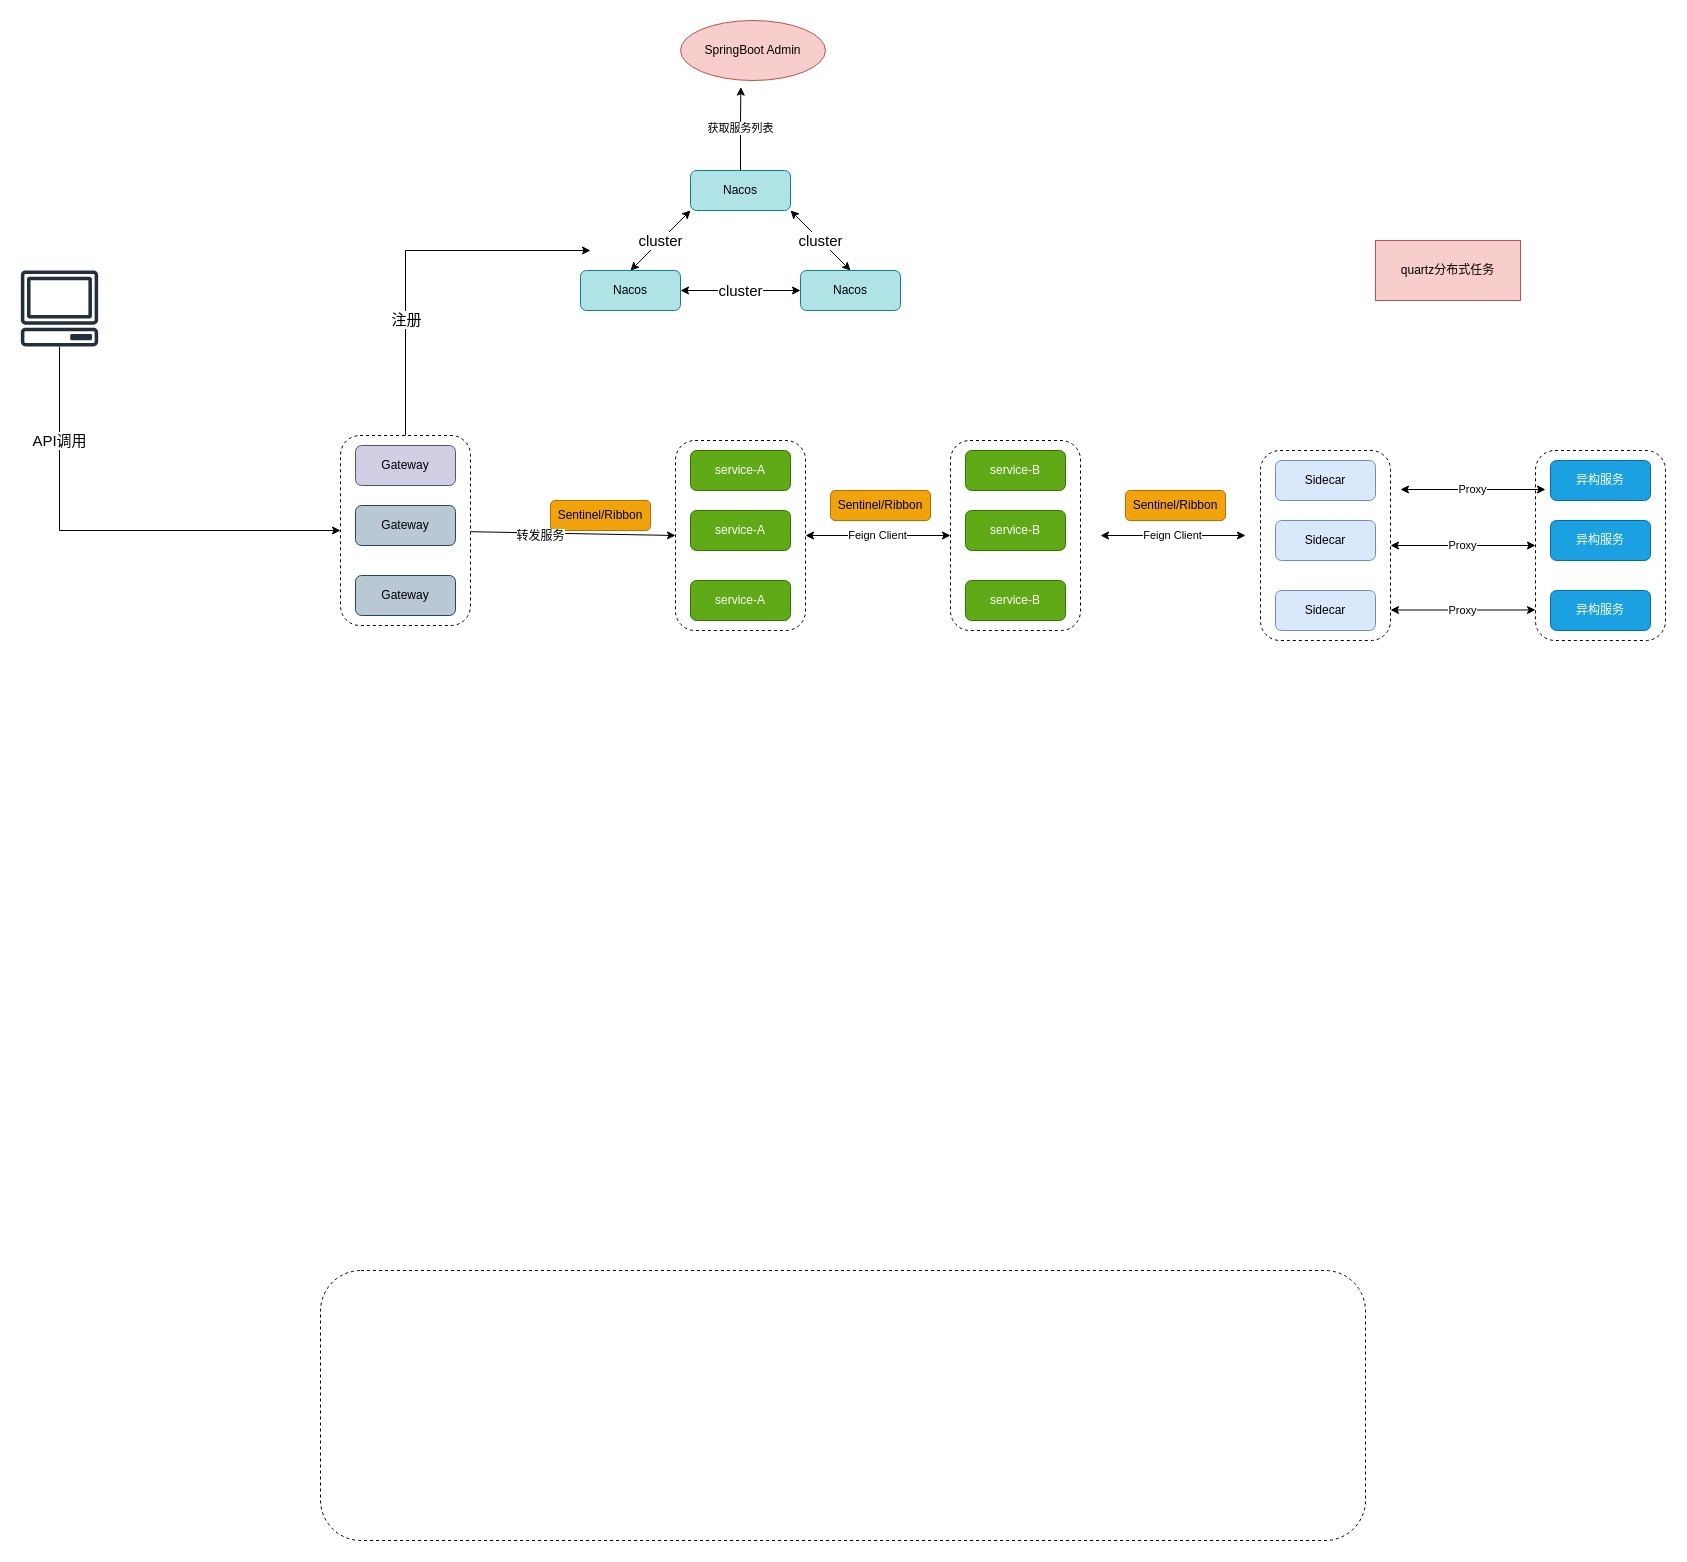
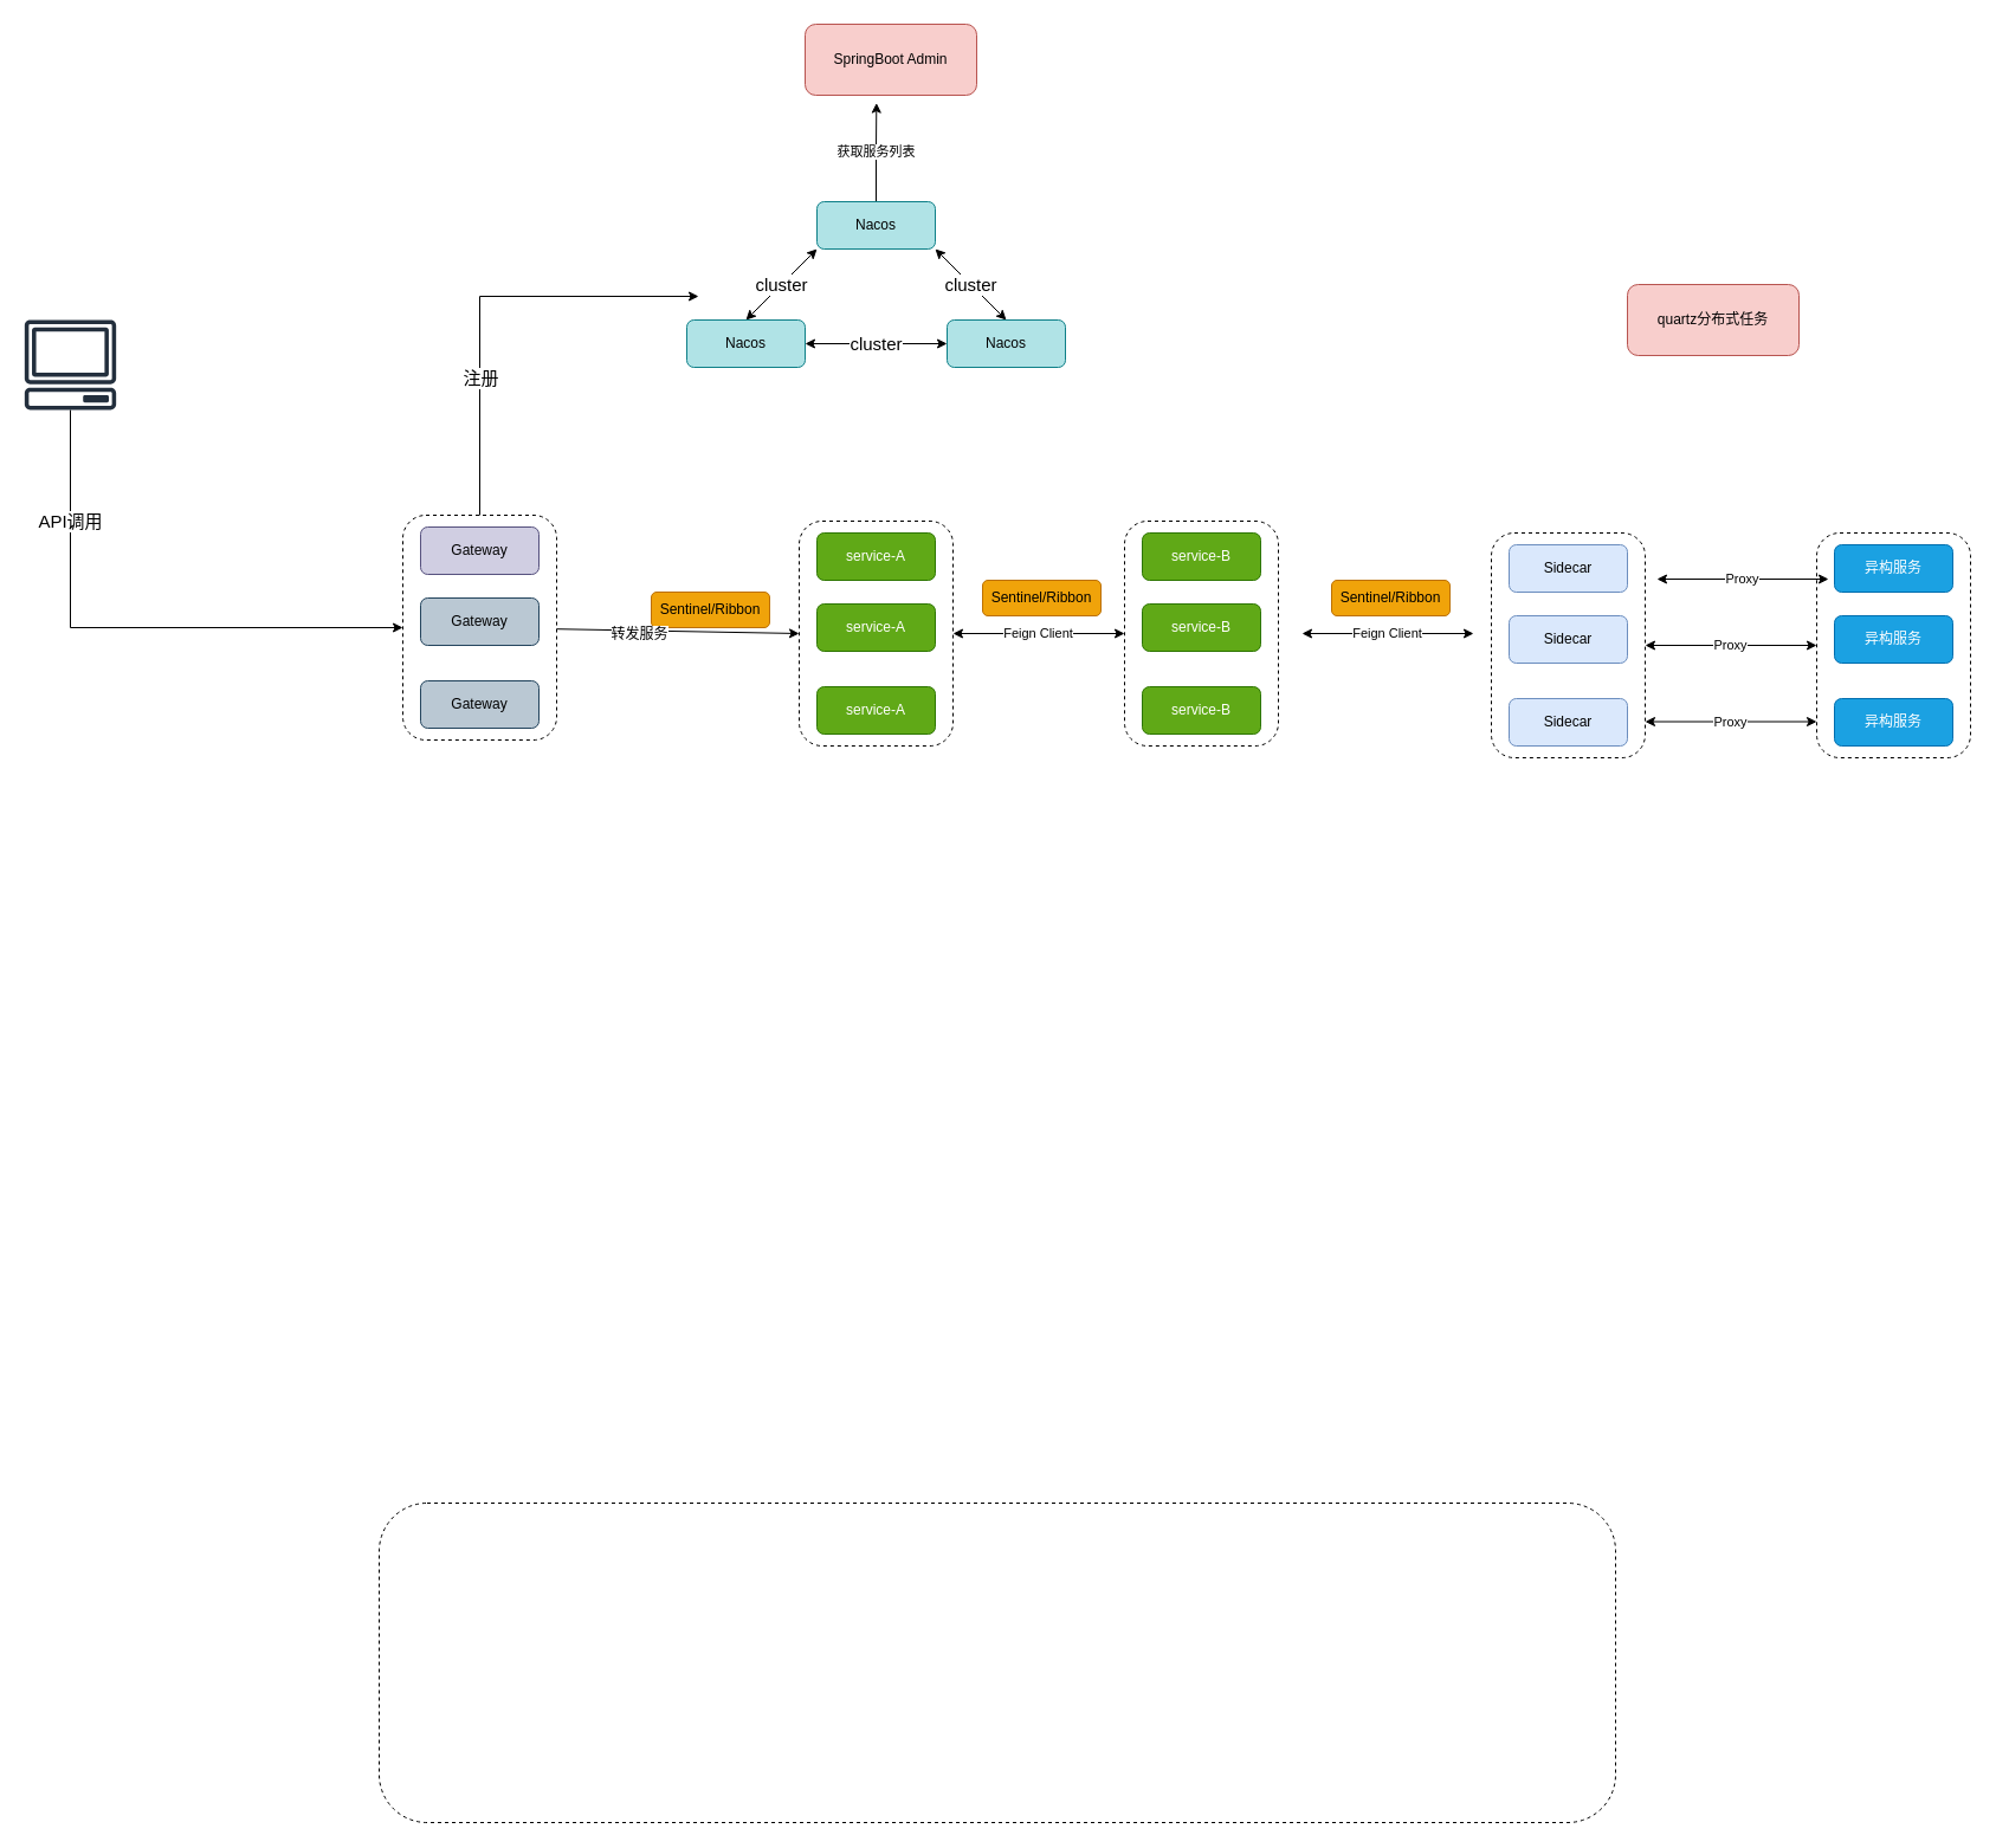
  <mxCell id="0" />
  <mxCell id="1" parent="0" />
  <mxCell id="2" value="service-A" style="rounded=1;whiteSpace=wrap;html=1;fillColor=#60a917;strokeColor=#2D7600;fontColor=#ffffff;" parent="1" vertex="1"><mxGeometry x="690" y="450" width="100" height="40" as="geometry" /></mxCell>
  <mxCell id="3" value="service-A" style="rounded=1;whiteSpace=wrap;html=1;fillColor=#60a917;strokeColor=#2D7600;fontColor=#ffffff;" parent="1" vertex="1"><mxGeometry x="690" y="580" width="100" height="40" as="geometry" /></mxCell>
  <mxCell id="4" value="service-A" style="rounded=1;whiteSpace=wrap;html=1;fillColor=#60a917;strokeColor=#2D7600;fontColor=#ffffff;" parent="1" vertex="1"><mxGeometry x="690" y="510" width="100" height="40" as="geometry" /></mxCell>
  <mxCell id="5" value="service-B" style="rounded=1;whiteSpace=wrap;html=1;fillColor=#60a917;strokeColor=#2D7600;fontColor=#ffffff;" parent="1" vertex="1"><mxGeometry x="965" y="450" width="100" height="40" as="geometry" /></mxCell>
  <mxCell id="6" value="service-B" style="rounded=1;whiteSpace=wrap;html=1;fillColor=#60a917;strokeColor=#2D7600;fontColor=#ffffff;" parent="1" vertex="1"><mxGeometry x="965" y="580" width="100" height="40" as="geometry" /></mxCell>
  <mxCell id="7" value="service-B" style="rounded=1;whiteSpace=wrap;html=1;fillColor=#60a917;strokeColor=#2D7600;fontColor=#ffffff;" parent="1" vertex="1"><mxGeometry x="965" y="510" width="100" height="40" as="geometry" /></mxCell>
  <mxCell id="8" value="" style="rounded=1;whiteSpace=wrap;html=1;fillColor=none;dashed=1;" parent="1" vertex="1"><mxGeometry x="675" y="440" width="130" height="190" as="geometry" /></mxCell>
  <mxCell id="9" value="Feign Client" style="edgeStyle=none;rounded=0;jumpSize=6;orthogonalLoop=1;jettySize=auto;html=1;strokeColor=default;strokeWidth=1;startArrow=classic;" parent="1" source="10" target="8" edge="1"><mxGeometry relative="1" as="geometry" /></mxCell>
  <mxCell id="10" value="" style="rounded=1;whiteSpace=wrap;html=1;fillColor=none;dashed=1;" parent="1" vertex="1"><mxGeometry x="950" y="440" width="130" height="190" as="geometry" /></mxCell>
  <mxCell id="11" value="Sentinel/Ribbon" style="rounded=1;whiteSpace=wrap;html=1;fillColor=#f0a30a;strokeColor=#BD7000;fontColor=#000000;" parent="1" vertex="1"><mxGeometry x="830" y="490" width="100" height="30" as="geometry" /></mxCell>
  <mxCell id="12" value="Feign Client" style="edgeStyle=none;rounded=0;jumpSize=6;orthogonalLoop=1;jettySize=auto;html=1;strokeColor=default;strokeWidth=1;startArrow=classic;" parent="1" edge="1"><mxGeometry relative="1" as="geometry"><mxPoint x="1245" y="535" as="sourcePoint" /><mxPoint x="1100" y="535" as="targetPoint" /></mxGeometry></mxCell>
  <mxCell id="13" value="Sentinel/Ribbon" style="rounded=1;whiteSpace=wrap;html=1;fillColor=#f0a30a;strokeColor=#BD7000;fontColor=#000000;" parent="1" vertex="1"><mxGeometry x="1125" y="490" width="100" height="30" as="geometry" /></mxCell>
  <mxCell id="14" value="Sidecar" style="rounded=1;whiteSpace=wrap;html=1;fillColor=#dae8fc;strokeColor=#6c8ebf;" parent="1" vertex="1"><mxGeometry x="1275" y="460" width="100" height="40" as="geometry" /></mxCell>
  <mxCell id="15" value="Sidecar" style="rounded=1;whiteSpace=wrap;html=1;fillColor=#dae8fc;strokeColor=#6c8ebf;" parent="1" vertex="1"><mxGeometry x="1275" y="590" width="100" height="40" as="geometry" /></mxCell>
  <mxCell id="16" value="Sidecar" style="rounded=1;whiteSpace=wrap;html=1;fillColor=#dae8fc;strokeColor=#6c8ebf;" parent="1" vertex="1"><mxGeometry x="1275" y="520" width="100" height="40" as="geometry" /></mxCell>
  <mxCell id="17" value="异构服务" style="rounded=1;whiteSpace=wrap;html=1;fillColor=#1ba1e2;strokeColor=#006EAF;fontColor=#ffffff;" parent="1" vertex="1"><mxGeometry x="1550" y="460" width="100" height="40" as="geometry" /></mxCell>
  <mxCell id="18" value="异构服务" style="rounded=1;whiteSpace=wrap;html=1;fillColor=#1ba1e2;strokeColor=#006EAF;fontColor=#ffffff;" parent="1" vertex="1"><mxGeometry x="1550" y="590" width="100" height="40" as="geometry" /></mxCell>
  <mxCell id="19" value="异构服务" style="rounded=1;whiteSpace=wrap;html=1;fillColor=#1ba1e2;strokeColor=#006EAF;fontColor=#ffffff;" parent="1" vertex="1"><mxGeometry x="1550" y="520" width="100" height="40" as="geometry" /></mxCell>
  <mxCell id="20" value="" style="rounded=1;whiteSpace=wrap;html=1;fillColor=none;dashed=1;" parent="1" vertex="1"><mxGeometry x="1260" y="450" width="130" height="190" as="geometry" /></mxCell>
  <mxCell id="21" value="Proxy" style="edgeStyle=none;rounded=0;jumpSize=6;orthogonalLoop=1;jettySize=auto;html=1;strokeColor=default;strokeWidth=1;startArrow=classic;" parent="1" source="22" target="20" edge="1"><mxGeometry relative="1" as="geometry" /></mxCell>
  <mxCell id="22" value="" style="rounded=1;whiteSpace=wrap;html=1;fillColor=none;dashed=1;" parent="1" vertex="1"><mxGeometry x="1535" y="450" width="130" height="190" as="geometry" /></mxCell>
  <mxCell id="23" value="Proxy" style="edgeStyle=none;rounded=0;jumpSize=6;orthogonalLoop=1;jettySize=auto;html=1;strokeColor=default;strokeWidth=1;startArrow=classic;" parent="1" edge="1"><mxGeometry relative="1" as="geometry"><mxPoint x="1545" y="489" as="sourcePoint" /><mxPoint x="1400" y="489" as="targetPoint" /></mxGeometry></mxCell>
  <mxCell id="24" value="Proxy" style="edgeStyle=none;rounded=0;jumpSize=6;orthogonalLoop=1;jettySize=auto;html=1;strokeColor=default;strokeWidth=1;startArrow=classic;" parent="1" edge="1"><mxGeometry relative="1" as="geometry"><mxPoint x="1535" y="609.5" as="sourcePoint" /><mxPoint x="1390" y="609.5" as="targetPoint" /></mxGeometry></mxCell>
  <mxCell id="25" value="" style="rounded=1;whiteSpace=wrap;html=1;dashed=1;fillColor=none;" parent="1" vertex="1"><mxGeometry x="320" y="1270" width="1045" height="270" as="geometry" /></mxCell>
  <mxCell id="26" value="Sentinel/Ribbon" style="rounded=1;whiteSpace=wrap;html=1;fillColor=#f0a30a;strokeColor=#BD7000;fontColor=#000000;" parent="1" vertex="1"><mxGeometry x="550" y="500" width="100" height="30" as="geometry" /></mxCell>
  <mxCell id="27" style="edgeStyle=none;rounded=0;jumpSize=6;orthogonalLoop=1;jettySize=auto;html=1;entryX=0;entryY=0.5;entryDx=0;entryDy=0;strokeColor=default;strokeWidth=1;" parent="1" source="31" target="8" edge="1"><mxGeometry relative="1" as="geometry" /></mxCell>
  <mxCell id="28" value="转发服务" style="edgeLabel;html=1;align=center;verticalAlign=middle;resizable=0;points=[];fontSize=12;" parent="27" vertex="1" connectable="0"><mxGeometry x="-0.319" y="-3" relative="1" as="geometry"><mxPoint as="offset" /></mxGeometry></mxCell>
  <mxCell id="29" style="edgeStyle=none;rounded=0;jumpSize=6;orthogonalLoop=1;jettySize=auto;html=1;exitX=0.5;exitY=0;exitDx=0;exitDy=0;fontSize=15;strokeColor=default;strokeWidth=1;" parent="1" source="31" edge="1"><mxGeometry relative="1" as="geometry"><mxPoint x="590" y="250" as="targetPoint" /><Array as="points"><mxPoint x="405" y="250" /></Array></mxGeometry></mxCell>
  <mxCell id="30" value="注册" style="edgeLabel;html=1;align=center;verticalAlign=middle;resizable=0;points=[];fontSize=15;" parent="29" vertex="1" connectable="0"><mxGeometry x="-0.371" relative="1" as="geometry"><mxPoint y="-1" as="offset" /></mxGeometry></mxCell>
  <mxCell id="31" value="" style="rounded=1;whiteSpace=wrap;html=1;fillColor=none;dashed=1;" parent="1" vertex="1"><mxGeometry x="340" y="435" width="130" height="190" as="geometry" /></mxCell>
  <mxCell id="32" value="Gateway" style="rounded=1;whiteSpace=wrap;html=1;fillColor=#d0cee2;strokeColor=#56517e;" parent="1" vertex="1"><mxGeometry x="355" y="445" width="100" height="40" as="geometry" /></mxCell>
  <mxCell id="33" value="Gateway" style="rounded=1;whiteSpace=wrap;html=1;fillColor=#bac8d3;strokeColor=#23445d;" parent="1" vertex="1"><mxGeometry x="355" y="575" width="100" height="40" as="geometry" /></mxCell>
  <mxCell id="34" value="Gateway" style="rounded=1;whiteSpace=wrap;html=1;fillColor=#bac8d3;strokeColor=#23445d;" parent="1" vertex="1"><mxGeometry x="355" y="505" width="100" height="40" as="geometry" /></mxCell>
  <mxCell id="35" value="cluster" style="edgeStyle=none;rounded=0;jumpSize=6;orthogonalLoop=1;jettySize=auto;html=1;entryX=0.5;entryY=0;entryDx=0;entryDy=0;fontSize=15;strokeColor=default;strokeWidth=1;startArrow=classic;" parent="1" source="37" target="39" edge="1"><mxGeometry relative="1" as="geometry"><Array as="points"><mxPoint x="790" y="210" /></Array></mxGeometry></mxCell>
  <mxCell id="36" value="获取服务列表" style="edgeStyle=orthogonalEdgeStyle;rounded=0;orthogonalLoop=1;jettySize=auto;html=1;entryX=0.416;entryY=1.11;entryDx=0;entryDy=0;entryPerimeter=0;" edge="1" parent="1" source="37" target="45"><mxGeometry relative="1" as="geometry" /></mxCell>
  <mxCell id="37" value="Nacos" style="rounded=1;whiteSpace=wrap;html=1;fillColor=#b0e3e6;strokeColor=#0e8088;" parent="1" vertex="1"><mxGeometry x="690" y="170" width="100" height="40" as="geometry" /></mxCell>
  <mxCell id="38" value="&#10;&#10;&lt;span style=&quot;color: rgb(0, 0, 0); font-family: helvetica; font-size: 15px; font-style: normal; font-weight: 400; letter-spacing: normal; text-align: center; text-indent: 0px; text-transform: none; word-spacing: 0px; background-color: rgb(255, 255, 255); display: inline; float: none;&quot;&gt;cluster&lt;/span&gt;&#10;&#10;" style="edgeStyle=none;rounded=0;jumpSize=6;orthogonalLoop=1;jettySize=auto;html=1;entryX=1;entryY=0.5;entryDx=0;entryDy=0;fontSize=11;strokeColor=default;strokeWidth=1;startArrow=classic;" parent="1" source="39" target="42" edge="1"><mxGeometry relative="1" as="geometry" /></mxCell>
  <mxCell id="39" value="Nacos" style="rounded=1;whiteSpace=wrap;html=1;fillColor=#b0e3e6;strokeColor=#0e8088;" parent="1" vertex="1"><mxGeometry x="800" y="270" width="100" height="40" as="geometry" /></mxCell>
  <mxCell id="40" style="edgeStyle=none;rounded=0;jumpSize=6;orthogonalLoop=1;jettySize=auto;html=1;exitX=0.5;exitY=0;exitDx=0;exitDy=0;entryX=0;entryY=1;entryDx=0;entryDy=0;fontSize=11;strokeColor=default;strokeWidth=1;startArrow=classic;" parent="1" source="42" target="37" edge="1"><mxGeometry relative="1" as="geometry" /></mxCell>
  <mxCell id="41" value="cluster" style="edgeLabel;html=1;align=center;verticalAlign=middle;resizable=0;points=[];fontSize=15;" parent="40" vertex="1" connectable="0"><mxGeometry x="0.313" y="-3" relative="1" as="geometry"><mxPoint x="-12" y="7" as="offset" /></mxGeometry></mxCell>
  <mxCell id="42" value="Nacos" style="rounded=1;whiteSpace=wrap;html=1;fillColor=#b0e3e6;strokeColor=#0e8088;" parent="1" vertex="1"><mxGeometry x="580" y="270" width="100" height="40" as="geometry" /></mxCell>
  <mxCell id="43" value="API调用" style="edgeStyle=none;rounded=0;jumpSize=6;orthogonalLoop=1;jettySize=auto;html=1;fontSize=15;strokeColor=default;strokeWidth=1;entryX=0;entryY=0.5;entryDx=0;entryDy=0;" parent="1" source="44" target="31" edge="1"><mxGeometry x="-0.596" relative="1" as="geometry"><mxPoint x="60" y="550" as="targetPoint" /><Array as="points"><mxPoint x="59" y="440" /><mxPoint x="59" y="530" /></Array><mxPoint as="offset" /></mxGeometry></mxCell>
  <mxCell id="44" value="" style="sketch=0;outlineConnect=0;fontColor=#232F3E;gradientColor=none;fillColor=#232F3D;strokeColor=none;dashed=0;verticalLabelPosition=bottom;verticalAlign=top;align=center;html=1;fontSize=12;fontStyle=0;aspect=fixed;pointerEvents=1;shape=mxgraph.aws4.client;" parent="1" vertex="1"><mxGeometry x="20" y="270" width="78" height="76" as="geometry" /></mxCell>
- <mxCell id="45" value="SpringBoot Admin" style="ellipse;whiteSpace=wrap;html=1;fillColor=#f8cecc;strokeColor=#b85450;" vertex="1" parent="1"><mxGeometry x="680" y="20" width="145" height="60" as="geometry" /></mxCell>
- <mxCell id="46" value="quartz分布式任务" style="whiteSpace=wrap;html=1;fillColor=#f8cecc;strokeColor=#b85450;rounded=0;" vertex="1" parent="1"><mxGeometry x="1375" y="240" width="145" height="60" as="geometry" /></mxCell>
+ <mxCell id="45" value="SpringBoot Admin" style="rounded=1;whiteSpace=wrap;html=1;fillColor=#f8cecc;strokeColor=#b85450;" vertex="1" parent="1"><mxGeometry x="680" y="20" width="145" height="60" as="geometry" /></mxCell>
+ <mxCell id="46" value="quartz分布式任务" style="rounded=1;whiteSpace=wrap;html=1;fillColor=#f8cecc;strokeColor=#b85450;" vertex="1" parent="1"><mxGeometry x="1375" y="240" width="145" height="60" as="geometry" /></mxCell>
